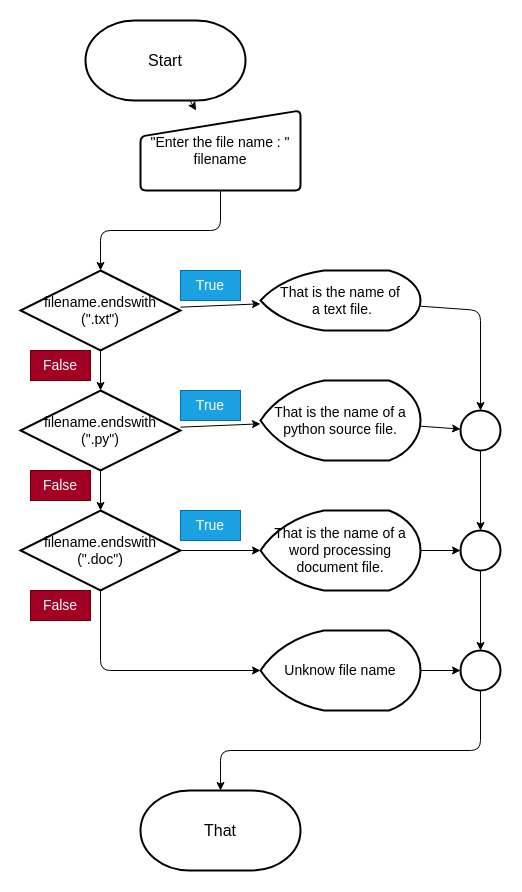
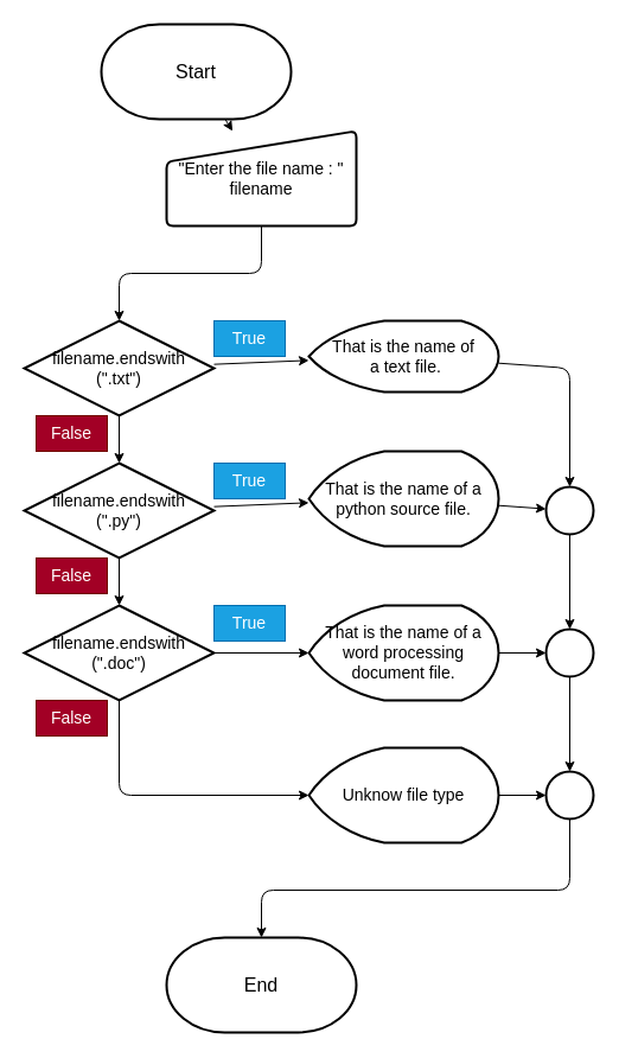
  <mxCell id="0" />
  <mxCell id="1" parent="0" />
  <mxCell id="2" value="" style="edgeStyle=none;html=1;fontSize=14;" edge="1" parent="1" source="3" target="6"><mxGeometry relative="1" as="geometry" /></mxCell>
  <mxCell id="3" value="&lt;font size=&quot;3&quot;&gt;Start&lt;/font&gt;" style="strokeWidth=2;html=1;shape=mxgraph.flowchart.terminator;whiteSpace=wrap;" vertex="1" parent="1"><mxGeometry x="85" y="20" width="160" height="80" as="geometry" /></mxCell>
- <mxCell id="4" value="&lt;font size=&quot;3&quot;&gt;That&lt;br&gt;&lt;/font&gt;" style="strokeWidth=2;html=1;shape=mxgraph.flowchart.terminator;whiteSpace=wrap;" vertex="1" parent="1"><mxGeometry x="140" y="790" width="160" height="80" as="geometry" /></mxCell>
+ <mxCell id="4" value="&lt;font size=&quot;3&quot;&gt;End&lt;br&gt;&lt;/font&gt;" style="strokeWidth=2;html=1;shape=mxgraph.flowchart.terminator;whiteSpace=wrap;" vertex="1" parent="1"><mxGeometry x="140" y="790" width="160" height="80" as="geometry" /></mxCell>
  <mxCell id="5" style="edgeStyle=none;html=1;entryX=0.5;entryY=0;entryDx=0;entryDy=0;entryPerimeter=0;fontSize=14;" edge="1" parent="1" source="6" target="9"><mxGeometry relative="1" as="geometry"><Array as="points"><mxPoint x="220" y="230" /><mxPoint x="100" y="230" /></Array></mxGeometry></mxCell>
  <mxCell id="6" value="&quot;Enter the file name : &quot;&lt;br&gt;filename" style="html=1;strokeWidth=2;shape=manualInput;whiteSpace=wrap;rounded=1;size=26;arcSize=11;fontSize=14;" vertex="1" parent="1"><mxGeometry x="140" y="110" width="160" height="80" as="geometry" /></mxCell>
  <mxCell id="7" value="" style="edgeStyle=none;html=1;fontSize=14;" edge="1" parent="1" source="9" target="11"><mxGeometry relative="1" as="geometry" /></mxCell>
  <mxCell id="8" value="" style="edgeStyle=none;html=1;fontSize=14;" edge="1" parent="1" source="9" target="14"><mxGeometry relative="1" as="geometry" /></mxCell>
  <mxCell id="9" value="filename.endswith&lt;br&gt;(&quot;.txt&quot;)" style="strokeWidth=2;html=1;shape=mxgraph.flowchart.decision;whiteSpace=wrap;fontSize=14;" vertex="1" parent="1"><mxGeometry x="20" y="270" width="160" height="80" as="geometry" /></mxCell>
  <mxCell id="10" style="edgeStyle=none;html=1;entryX=0.5;entryY=0;entryDx=0;entryDy=0;entryPerimeter=0;fontSize=14;" edge="1" parent="1" source="11" target="25"><mxGeometry relative="1" as="geometry"><Array as="points"><mxPoint x="480" y="310" /></Array></mxGeometry></mxCell>
  <mxCell id="11" value="That is the name of&lt;br&gt;&amp;nbsp;a text file." style="strokeWidth=2;html=1;shape=mxgraph.flowchart.display;whiteSpace=wrap;fontSize=14;" vertex="1" parent="1"><mxGeometry x="260" y="270" width="160" height="60" as="geometry" /></mxCell>
  <mxCell id="12" value="" style="edgeStyle=none;html=1;fontSize=14;" edge="1" source="14" target="16" parent="1"><mxGeometry relative="1" as="geometry" /></mxCell>
  <mxCell id="13" value="" style="edgeStyle=none;html=1;fontSize=14;" edge="1" parent="1" source="14" target="19"><mxGeometry relative="1" as="geometry" /></mxCell>
  <mxCell id="14" value="filename.endswith&lt;br&gt;(&quot;.py&quot;)" style="strokeWidth=2;html=1;shape=mxgraph.flowchart.decision;whiteSpace=wrap;fontSize=14;" vertex="1" parent="1"><mxGeometry x="20" y="390" width="160" height="80" as="geometry" /></mxCell>
  <mxCell id="15" value="" style="edgeStyle=none;html=1;fontSize=14;" edge="1" parent="1" source="16" target="25"><mxGeometry relative="1" as="geometry" /></mxCell>
  <mxCell id="16" value="That is the name of a python source file." style="strokeWidth=2;html=1;shape=mxgraph.flowchart.display;whiteSpace=wrap;fontSize=14;" vertex="1" parent="1"><mxGeometry x="260" y="380" width="160" height="80" as="geometry" /></mxCell>
  <mxCell id="17" value="" style="edgeStyle=none;html=1;fontSize=14;" edge="1" source="19" target="21" parent="1"><mxGeometry relative="1" as="geometry" /></mxCell>
  <mxCell id="18" style="edgeStyle=none;html=1;entryX=0;entryY=0.5;entryDx=0;entryDy=0;entryPerimeter=0;fontSize=14;" edge="1" parent="1" source="19" target="23"><mxGeometry relative="1" as="geometry"><Array as="points"><mxPoint x="100" y="670" /></Array></mxGeometry></mxCell>
  <mxCell id="19" value="filename.endswith&lt;br&gt;(&quot;.doc&quot;)" style="strokeWidth=2;html=1;shape=mxgraph.flowchart.decision;whiteSpace=wrap;fontSize=14;" vertex="1" parent="1"><mxGeometry x="20" y="510" width="160" height="80" as="geometry" /></mxCell>
  <mxCell id="20" value="" style="edgeStyle=none;html=1;fontSize=14;" edge="1" parent="1" source="21" target="27"><mxGeometry relative="1" as="geometry" /></mxCell>
  <mxCell id="21" value="That is the name of a word processing document file." style="strokeWidth=2;html=1;shape=mxgraph.flowchart.display;whiteSpace=wrap;fontSize=14;" vertex="1" parent="1"><mxGeometry x="260" y="510" width="160" height="80" as="geometry" /></mxCell>
  <mxCell id="22" value="" style="edgeStyle=none;html=1;fontSize=14;" edge="1" parent="1" source="23" target="29"><mxGeometry relative="1" as="geometry" /></mxCell>
- <mxCell id="23" value="Unknow file name" style="strokeWidth=2;html=1;shape=mxgraph.flowchart.display;whiteSpace=wrap;fontSize=14;" vertex="1" parent="1"><mxGeometry x="260" y="630" width="160" height="80" as="geometry" /></mxCell>
+ <mxCell id="23" value="Unknow file type" style="strokeWidth=2;html=1;shape=mxgraph.flowchart.display;whiteSpace=wrap;fontSize=14;" vertex="1" parent="1"><mxGeometry x="260" y="630" width="160" height="80" as="geometry" /></mxCell>
  <mxCell id="24" value="" style="edgeStyle=none;html=1;fontSize=14;" edge="1" parent="1" source="25" target="27"><mxGeometry relative="1" as="geometry" /></mxCell>
  <mxCell id="25" value="" style="strokeWidth=2;html=1;shape=mxgraph.flowchart.start_2;whiteSpace=wrap;fontSize=14;" vertex="1" parent="1"><mxGeometry x="460" y="410" width="40" height="40" as="geometry" /></mxCell>
  <mxCell id="26" value="" style="edgeStyle=none;html=1;fontSize=14;" edge="1" parent="1" source="27" target="29"><mxGeometry relative="1" as="geometry" /></mxCell>
  <mxCell id="27" value="" style="strokeWidth=2;html=1;shape=mxgraph.flowchart.start_2;whiteSpace=wrap;fontSize=14;" vertex="1" parent="1"><mxGeometry x="460" y="530" width="40" height="40" as="geometry" /></mxCell>
  <mxCell id="28" style="edgeStyle=none;html=1;entryX=0.5;entryY=0;entryDx=0;entryDy=0;entryPerimeter=0;fontSize=14;" edge="1" parent="1" source="29" target="4"><mxGeometry relative="1" as="geometry"><Array as="points"><mxPoint x="480" y="750" /><mxPoint x="220" y="750" /></Array></mxGeometry></mxCell>
  <mxCell id="29" value="" style="strokeWidth=2;html=1;shape=mxgraph.flowchart.start_2;whiteSpace=wrap;fontSize=14;" vertex="1" parent="1"><mxGeometry x="460" y="650" width="40" height="40" as="geometry" /></mxCell>
  <mxCell id="30" value="True" style="text;html=1;strokeColor=#006EAF;fillColor=#1ba1e2;align=center;verticalAlign=middle;whiteSpace=wrap;rounded=0;fontSize=14;fontColor=#ffffff;" vertex="1" parent="1"><mxGeometry x="180" y="270" width="60" height="30" as="geometry" /></mxCell>
  <mxCell id="31" value="True" style="text;html=1;strokeColor=#006EAF;fillColor=#1ba1e2;align=center;verticalAlign=middle;whiteSpace=wrap;rounded=0;fontSize=14;fontColor=#ffffff;" vertex="1" parent="1"><mxGeometry x="180" y="390" width="60" height="30" as="geometry" /></mxCell>
  <mxCell id="32" value="True" style="text;html=1;strokeColor=#006EAF;fillColor=#1ba1e2;align=center;verticalAlign=middle;whiteSpace=wrap;rounded=0;fontSize=14;fontColor=#ffffff;" vertex="1" parent="1"><mxGeometry x="180" y="510" width="60" height="30" as="geometry" /></mxCell>
  <mxCell id="33" value="False" style="text;html=1;strokeColor=#6F0000;fillColor=#a20025;align=center;verticalAlign=middle;whiteSpace=wrap;rounded=0;fontSize=14;fontColor=#ffffff;" vertex="1" parent="1"><mxGeometry x="30" y="350" width="60" height="30" as="geometry" /></mxCell>
  <mxCell id="34" value="False" style="text;html=1;strokeColor=#6F0000;fillColor=#a20025;align=center;verticalAlign=middle;whiteSpace=wrap;rounded=0;fontSize=14;fontColor=#ffffff;" vertex="1" parent="1"><mxGeometry x="30" y="470" width="60" height="30" as="geometry" /></mxCell>
  <mxCell id="35" value="False" style="text;html=1;strokeColor=#6F0000;fillColor=#a20025;align=center;verticalAlign=middle;whiteSpace=wrap;rounded=0;fontSize=14;fontColor=#ffffff;" vertex="1" parent="1"><mxGeometry x="30" y="590" width="60" height="30" as="geometry" /></mxCell>
